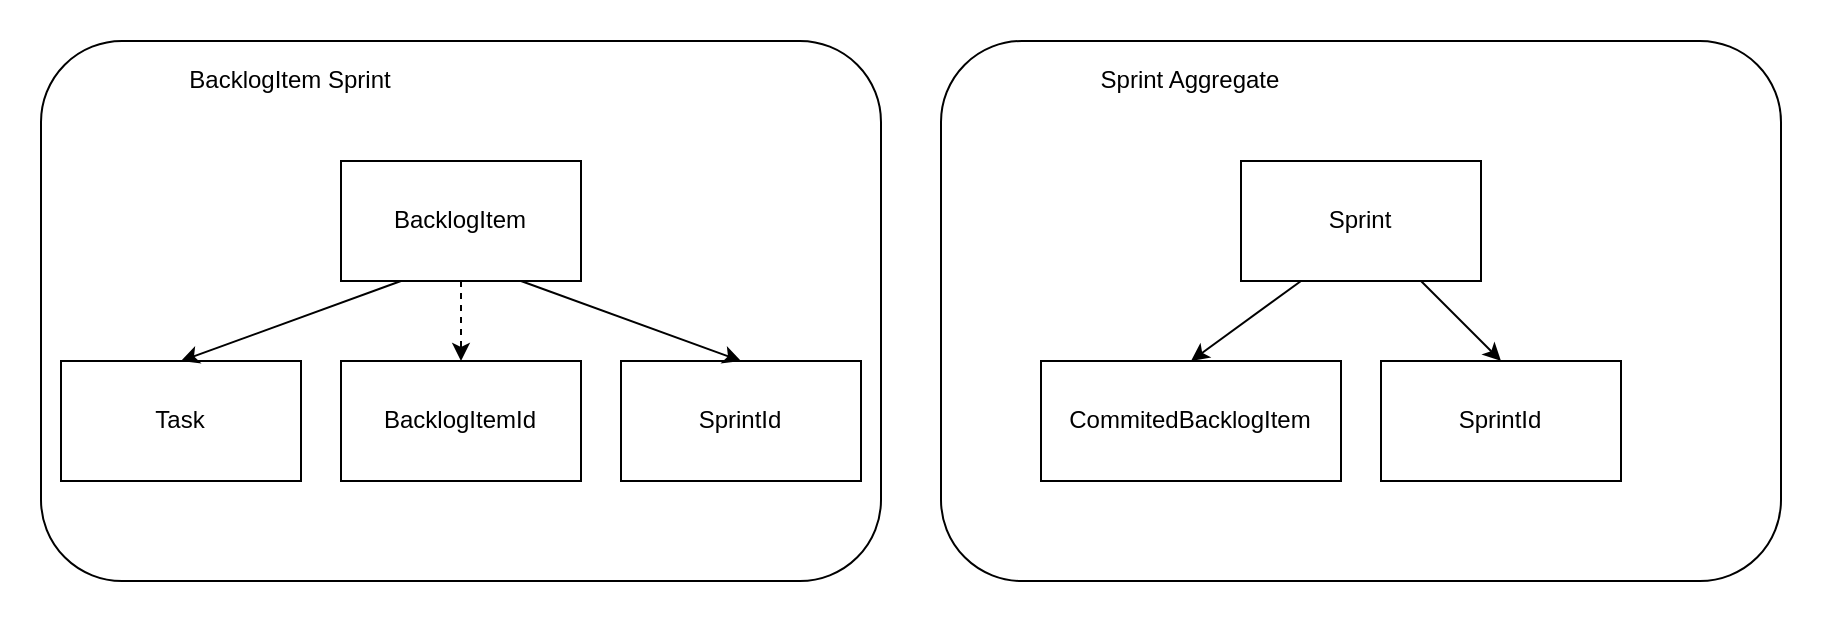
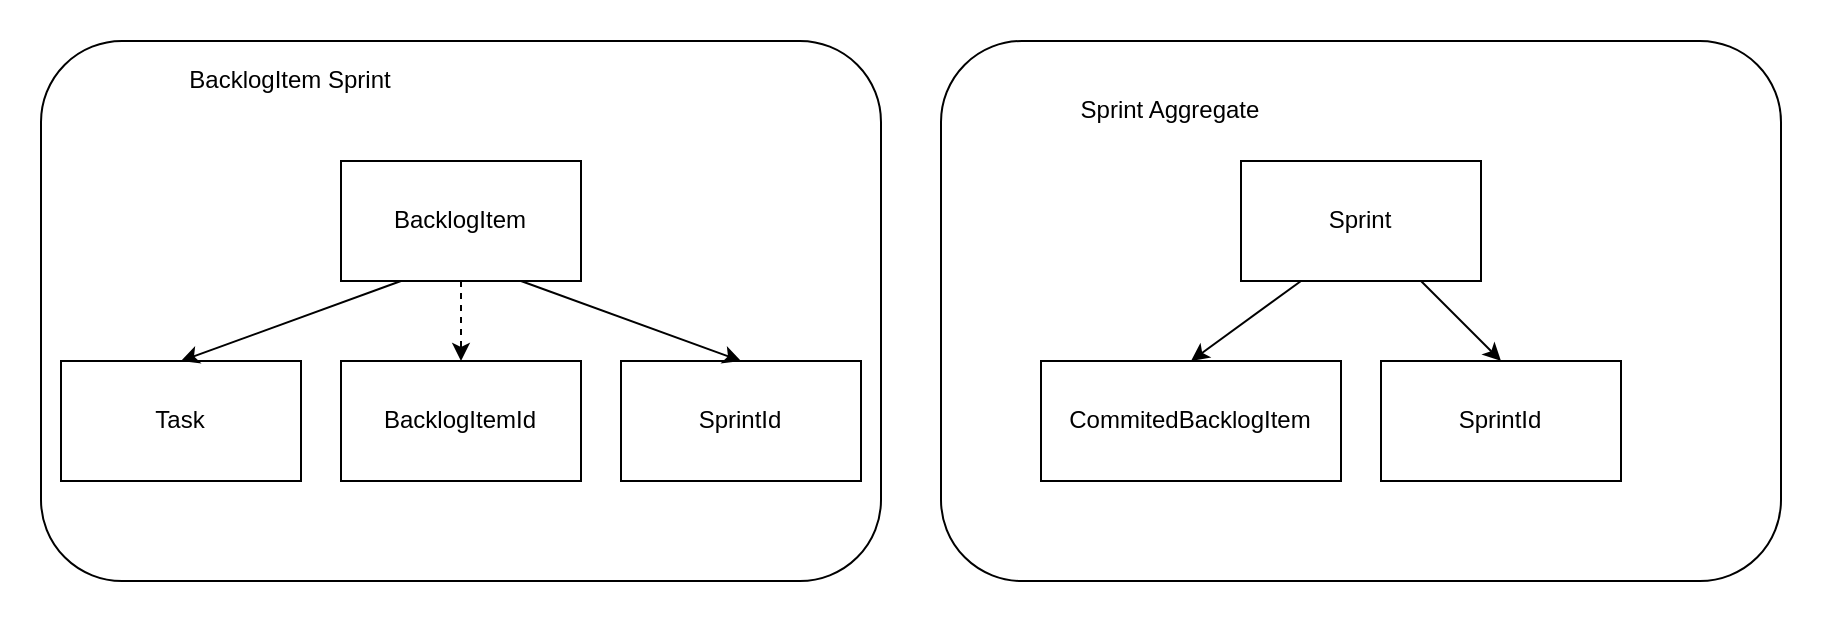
  <mxCell id="0" />
  <mxCell id="1" parent="0" />
  <mxCell id="2" value="" style="rounded=1;whiteSpace=wrap;html=1;" vertex="1" parent="1"><mxGeometry y="20" width="420" height="270" as="geometry" x="20" /></mxCell>
  <mxCell id="3" value="BacklogItem" style="rounded=0;whiteSpace=wrap;html=1;" vertex="1" parent="1"><mxGeometry x="170" y="80" width="120" height="60" as="geometry" /></mxCell>
  <mxCell id="4" value="Task" style="rounded=0;whiteSpace=wrap;html=1;" vertex="1" parent="1"><mxGeometry x="30" y="180" width="120" height="60" as="geometry" /></mxCell>
  <mxCell id="5" value="BacklogItemId" style="rounded=0;whiteSpace=wrap;html=1;" vertex="1" parent="1"><mxGeometry x="170" y="180" width="120" height="60" as="geometry" /></mxCell>
  <mxCell id="6" value="SprintId" style="rounded=0;whiteSpace=wrap;html=1;" vertex="1" parent="1"><mxGeometry x="310" y="180" width="120" height="60" as="geometry" /></mxCell>
  <mxCell id="7" value="" style="endArrow=classic;html=1;exitX=0.25;exitY=1;exitDx=0;exitDy=0;entryX=0.5;entryY=0;entryDx=0;entryDy=0;" edge="1" parent="1" source="3" target="4"><mxGeometry width="50" height="50" relative="1" as="geometry"><mxPoint x="220" y="300" as="sourcePoint" /><mxPoint x="270" y="250" as="targetPoint" /></mxGeometry></mxCell>
  <mxCell id="8" value="" style="endArrow=classic;html=1;exitX=0.5;exitY=1;exitDx=0;exitDy=0;dashed=1;" edge="1" parent="1" source="3" target="5"><mxGeometry width="50" height="50" relative="1" as="geometry"><mxPoint x="90" y="400" as="sourcePoint" /><mxPoint x="140" y="350" as="targetPoint" /></mxGeometry></mxCell>
  <mxCell id="9" value="" style="endArrow=classic;html=1;exitX=0.75;exitY=1;exitDx=0;exitDy=0;entryX=0.5;entryY=0;entryDx=0;entryDy=0;" edge="1" parent="1" source="3" target="6"><mxGeometry width="50" height="50" relative="1" as="geometry"><mxPoint x="120" y="420" as="sourcePoint" /><mxPoint x="170" y="370" as="targetPoint" /></mxGeometry></mxCell>
  <mxCell id="10" value="BacklogItem Sprint" style="text;html=1;strokeColor=none;fillColor=none;align=center;verticalAlign=middle;whiteSpace=wrap;rounded=0;" vertex="1" parent="1"><mxGeometry x="60" y="30" width="170" height="20" as="geometry" /></mxCell>
  <mxCell id="11" value="" style="rounded=1;whiteSpace=wrap;html=1;" vertex="1" parent="1"><mxGeometry x="470" y="20" width="420" height="270" as="geometry" /></mxCell>
  <mxCell id="12" value="Sprint" style="rounded=0;whiteSpace=wrap;html=1;" vertex="1" parent="1"><mxGeometry x="620" y="80" width="120" height="60" as="geometry" /></mxCell>
  <mxCell id="13" value="CommitedBacklogItem" style="rounded=0;whiteSpace=wrap;html=1;" vertex="1" parent="1"><mxGeometry x="520" y="180" width="150" height="60" as="geometry" /></mxCell>
  <mxCell id="14" value="SprintId" style="rounded=0;whiteSpace=wrap;html=1;" vertex="1" parent="1"><mxGeometry x="690" y="180" width="120" height="60" as="geometry" /></mxCell>
  <mxCell id="15" value="" style="endArrow=classic;html=1;exitX=0.25;exitY=1;exitDx=0;exitDy=0;entryX=0.5;entryY=0;entryDx=0;entryDy=0;" edge="1" parent="1" source="12" target="13"><mxGeometry width="50" height="50" relative="1" as="geometry"><mxPoint x="540" y="400" as="sourcePoint" /><mxPoint x="590" y="350" as="targetPoint" /></mxGeometry></mxCell>
  <mxCell id="16" value="" style="endArrow=classic;html=1;exitX=0.75;exitY=1;exitDx=0;exitDy=0;entryX=0.5;entryY=0;entryDx=0;entryDy=0;" edge="1" parent="1" source="12" target="14"><mxGeometry width="50" height="50" relative="1" as="geometry"><mxPoint x="570" y="420" as="sourcePoint" /><mxPoint x="620" y="370" as="targetPoint" /></mxGeometry></mxCell>
- <mxCell id="17" value="Sprint Aggregate" style="text;html=1;strokeColor=none;fillColor=none;align=center;verticalAlign=middle;whiteSpace=wrap;rounded=0;" vertex="1" parent="1"><mxGeometry x="510" y="30" width="170" height="20" as="geometry" /></mxCell>
+ <mxCell id="17" value="Sprint Aggregate" style="text;html=1;strokeColor=none;fillColor=none;align=center;verticalAlign=middle;whiteSpace=wrap;rounded=0;" vertex="1" parent="1"><mxGeometry x="500" y="45" width="170" height="20" as="geometry" /></mxCell>
